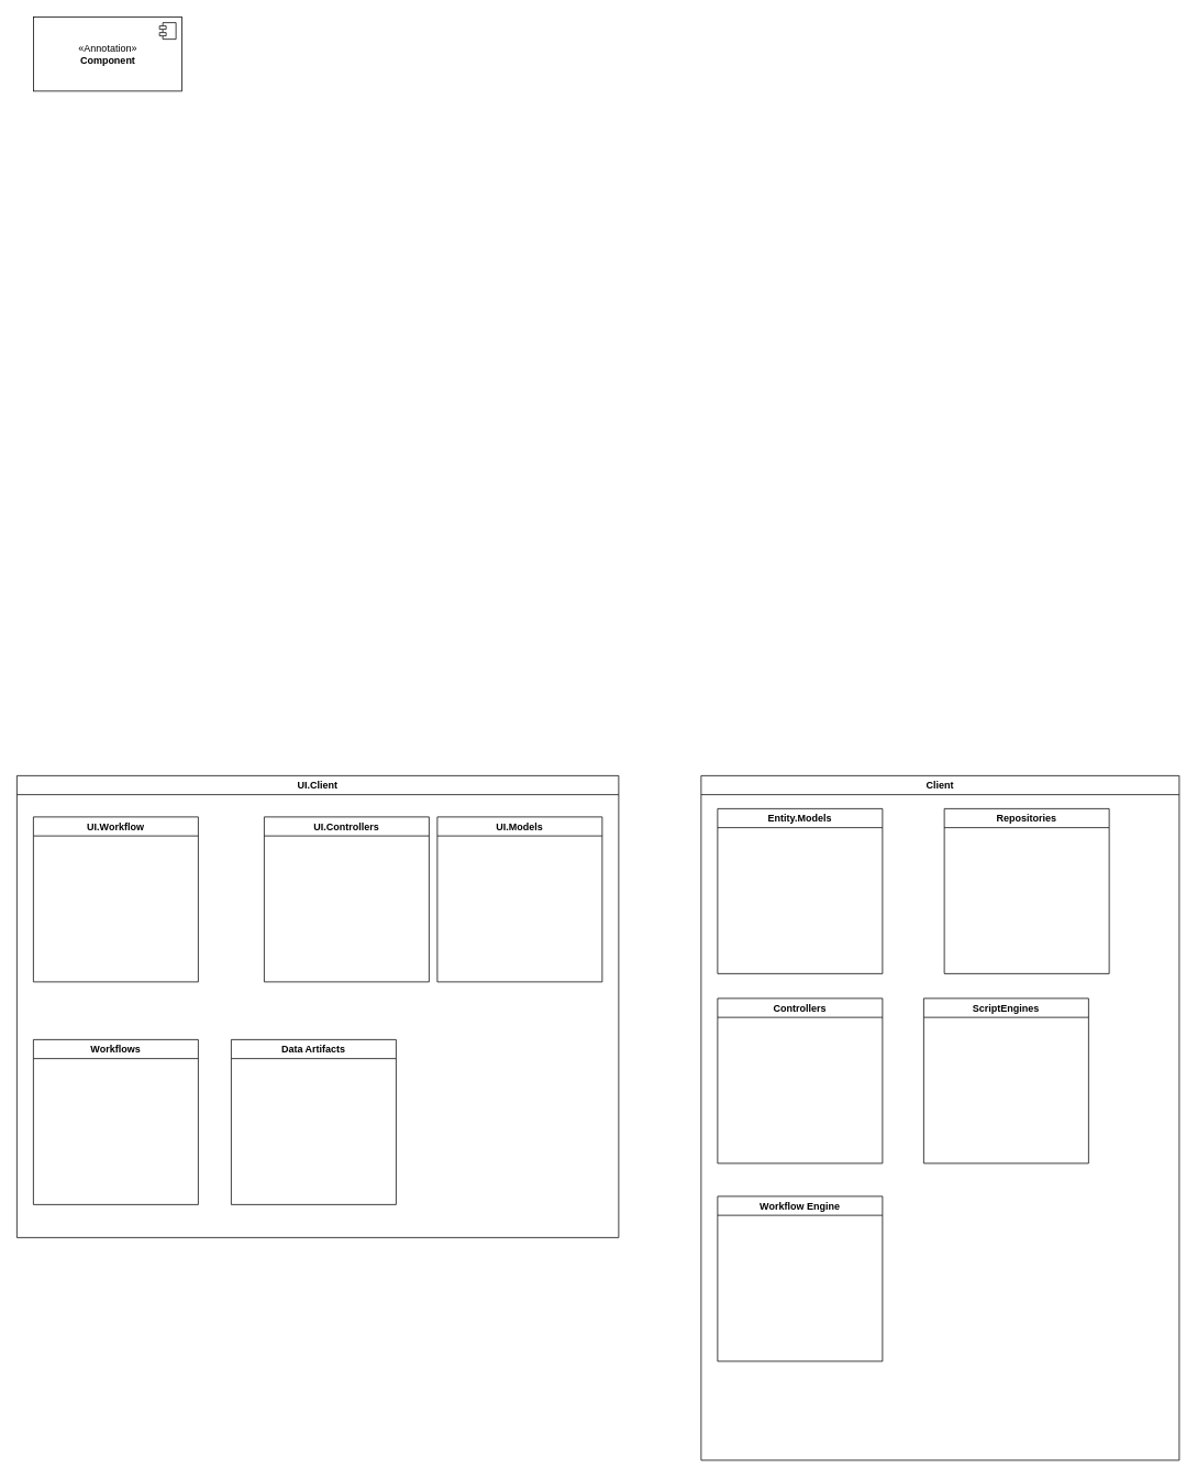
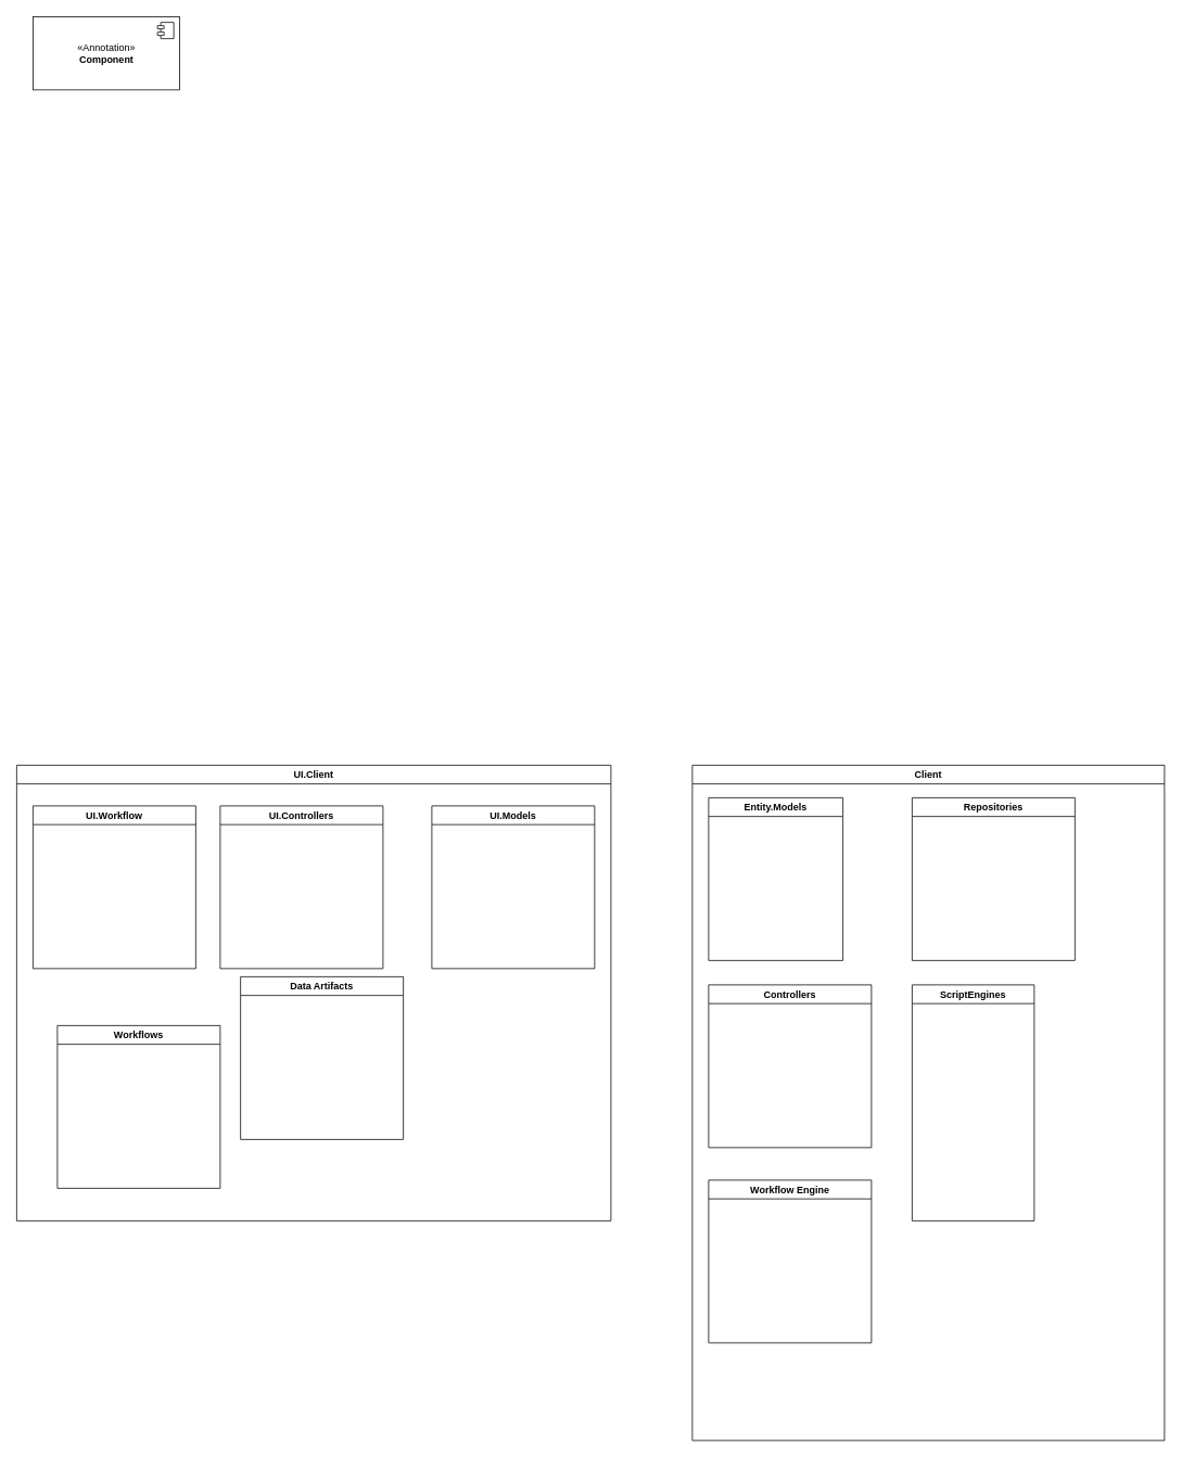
  <mxCell id="0" />
  <mxCell id="1" parent="0" />
  <mxCell id="2" value="&amp;laquo;Annotation&amp;raquo;&lt;br/&gt;&lt;b&gt;Component&lt;/b&gt;" style="html=1;dropTarget=0;" vertex="1" parent="1"><mxGeometry x="40" y="20" width="180" height="90" as="geometry" /></mxCell>
  <mxCell id="3" value="" style="shape=module;jettyWidth=8;jettyHeight=4;" vertex="1" parent="2"><mxGeometry x="1" width="20" height="20" relative="1" as="geometry"><mxPoint x="-27" y="7" as="offset" /></mxGeometry></mxCell>
  <mxCell id="4" value="UI.Client" style="swimlane;whiteSpace=wrap;html=1;" vertex="1" parent="1"><mxGeometry x="20" y="940" width="730" height="560" as="geometry" /></mxCell>
  <mxCell id="5" value="UI.Workflow" style="swimlane;whiteSpace=wrap;html=1;" vertex="1" parent="4"><mxGeometry x="20" y="50" width="200" height="200" as="geometry" /></mxCell>
- <mxCell id="6" value="UI.Controllers" style="swimlane;whiteSpace=wrap;html=1;" vertex="1" parent="4"><mxGeometry x="300" y="50" width="200" height="200" as="geometry" /></mxCell>
+ <mxCell id="6" value="UI.Controllers" style="swimlane;whiteSpace=wrap;html=1;" vertex="1" parent="4"><mxGeometry x="250" y="50" width="200" height="200" as="geometry" /></mxCell>
  <mxCell id="7" value="UI.Models" style="swimlane;whiteSpace=wrap;html=1;" vertex="1" parent="4"><mxGeometry x="510" y="50" width="200" height="200" as="geometry" /></mxCell>
- <mxCell id="8" value="Workflows" style="swimlane;whiteSpace=wrap;html=1;" vertex="1" parent="4"><mxGeometry x="20" y="320" width="200" height="200" as="geometry" /></mxCell>
- <mxCell id="9" value="Data Artifacts" style="swimlane;whiteSpace=wrap;html=1;" vertex="1" parent="4"><mxGeometry x="260" y="320" width="200" height="200" as="geometry" /></mxCell>
+ <mxCell id="8" value="Workflows" style="swimlane;whiteSpace=wrap;html=1;" vertex="1" parent="4"><mxGeometry x="50" y="320" width="200" height="200" as="geometry" /></mxCell>
+ <mxCell id="9" value="Data Artifacts" style="swimlane;whiteSpace=wrap;html=1;" vertex="1" parent="4"><mxGeometry x="275" y="260" width="200" height="200" as="geometry" /></mxCell>
  <mxCell id="10" value="Client" style="swimlane;whiteSpace=wrap;html=1;" vertex="1" parent="1"><mxGeometry x="850" y="940" width="580" height="830" as="geometry" /></mxCell>
- <mxCell id="11" value="Entity.Models" style="swimlane;whiteSpace=wrap;html=1;" vertex="1" parent="10"><mxGeometry x="20" y="40" width="200" height="200" as="geometry" /></mxCell>
- <mxCell id="12" value="Repositories" style="swimlane;whiteSpace=wrap;html=1;" vertex="1" parent="10"><mxGeometry x="295" y="40" width="200" height="200" as="geometry" /></mxCell>
+ <mxCell id="11" value="Entity.Models" style="swimlane;whiteSpace=wrap;html=1;" vertex="1" parent="10"><mxGeometry x="20" y="40" width="165" height="200" as="geometry" /></mxCell>
+ <mxCell id="12" value="Repositories" style="swimlane;whiteSpace=wrap;html=1;" vertex="1" parent="10"><mxGeometry x="270" y="40" width="200" height="200" as="geometry" /></mxCell>
  <mxCell id="13" value="Controllers" style="swimlane;whiteSpace=wrap;html=1;" vertex="1" parent="10"><mxGeometry x="20" y="270" width="200" height="200" as="geometry" /></mxCell>
- <mxCell id="14" value="ScriptEngines" style="swimlane;whiteSpace=wrap;html=1;" vertex="1" parent="10"><mxGeometry x="270" y="270" width="200" height="200" as="geometry" /></mxCell>
+ <mxCell id="14" value="ScriptEngines" style="swimlane;whiteSpace=wrap;html=1;" vertex="1" parent="10"><mxGeometry x="270" y="270" width="150" height="290" as="geometry" /></mxCell>
  <mxCell id="15" value="Workflow Engine" style="swimlane;whiteSpace=wrap;html=1;" vertex="1" parent="10"><mxGeometry x="20" y="510" width="200" height="200" as="geometry" /></mxCell>
